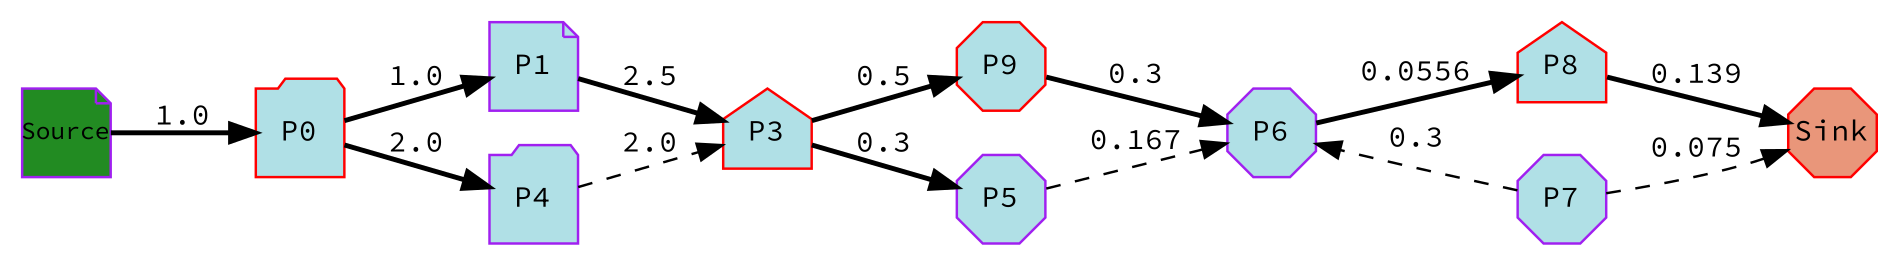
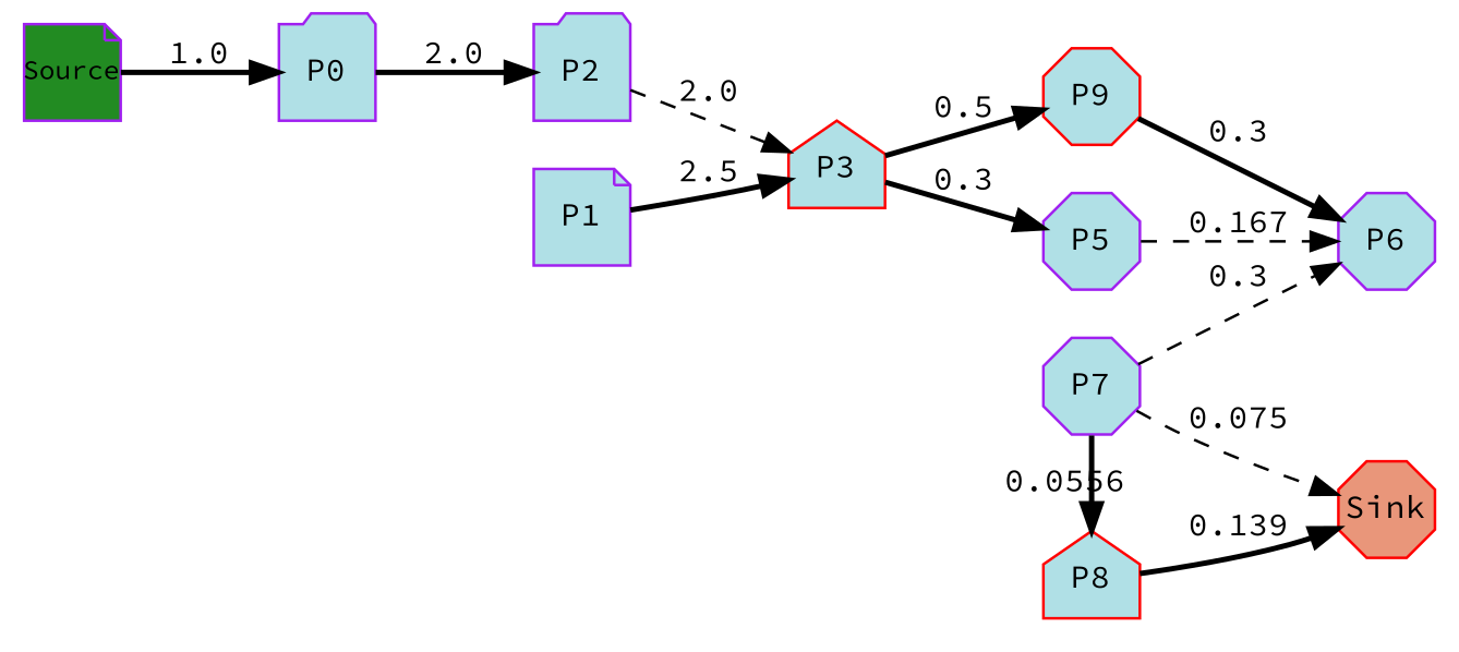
  digraph {
    fontname="Source Code Pro"
    rankdir=LR
    splines=true
    node [color=purple fillcolor=powderblue fixedsize=true fontcolor=black fontname="Source Code Pro" fontsize=12 margin=0 shape=octagon style=filled]
    edge [fontcolor=black fontname="Source Code Pro" fontsize=12 margin=0 style=bold]
    n1 [fillcolor=forestgreen fontsize=10 label=Source shape=note width=0.5]
-   n2 [color=red label=P0 shape=folder width=0.5]
+   n2 [label=P0 shape=folder width=0.5]
    n3 [label=P1 shape=note width=0.5]
-   n4 [label=P4 shape=folder width=0.5]
+   n4 [label=P2 shape=folder width=0.5]
    n5 [color=red label=P3 shape=house width=0.5]
    n6 [color=red label=P9 width=0.5]
    n7 [label=P5 width=0.5]
    n8 [label=P6 width=0.5]
    n9 [label=P7 width=0.5]
    n10 [color=red label=P8 shape=house width=0.5]
    n11 [color=red fillcolor=darksalmon label=Sink width=0.5]
    subgraph sub_1 {
      rank=same
      n1
    }
    subgraph sub_2 {
      rank=same
      n2
    }
    subgraph sub_3 {
      rank=same
      n3
      n4
    }
    subgraph sub_4 {
      rank=same
      n5
    }
    subgraph sub_5 {
      rank=same
      n6
      n7
    }
    subgraph sub_6 {
      rank=same
      n8
    }
    subgraph sub_7 {
      rank=same
      n9
      n10
    }
    subgraph sub_8 {
      rank=same
      n11
    }
    n1 -> n2 [label=1.0]
-   n2 -> n3 [label=1.0]
    n2 -> n4 [label=2.0]
    n3 -> n5 [label=2.5]
    n4 -> n5 [label=2.0 style=dashed]
    n5 -> n6 [label=0.5]
    n5 -> n7 [label=0.3]
    n6 -> n8 [label=0.3]
    n7 -> n8 [label=0.167 style=dashed]
-   n8 -> n10 [label=0.0556]
+   n9 -> n10 [label=0.0556]
    n9 -> n8 [label=0.3 style=dashed]
    n9 -> n11 [label=0.075 style=dashed]
    n10 -> n11 [label=0.139]
  }
